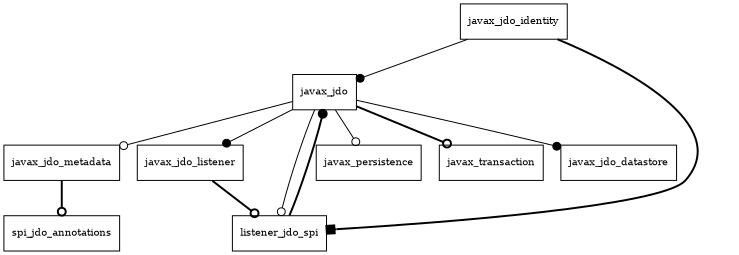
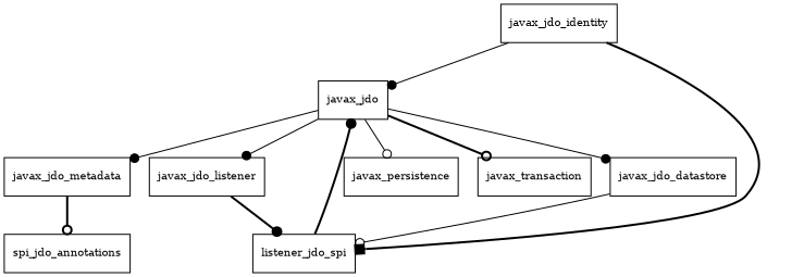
  digraph {
    node [fontsize=10.0 shape=box]
    edge [arrowhead=dot style=solid]
    javax_jdo
    javax_jdo_datastore
    javax_jdo_listener
    javax_jdo_metadata
    n5 [label=listener_jdo_spi]
    javax_persistence
    javax_transaction
    n8 [label=spi_jdo_annotations]
    javax_jdo_identity
    javax_jdo -> javax_jdo_datastore
    javax_jdo -> javax_jdo_listener
-   javax_jdo -> javax_jdo_metadata [arrowhead=odot]
-   javax_jdo -> n5 [arrowhead=odot]
+   javax_jdo -> javax_jdo_metadata
+   javax_jdo_datastore -> n5 [arrowhead=odot]
    javax_jdo -> javax_persistence [arrowhead=odot]
    javax_jdo -> javax_transaction [arrowhead=odot style=bold]
-   javax_jdo_listener -> n5 [arrowhead=odot style=bold]
+   javax_jdo_listener -> n5 [style=bold]
    javax_jdo_metadata -> n8 [arrowhead=odot style=bold]
    n5 -> javax_jdo [style=bold]
    javax_jdo_identity -> javax_jdo
    javax_jdo_identity -> n5 [arrowhead=box style=bold]
  }
